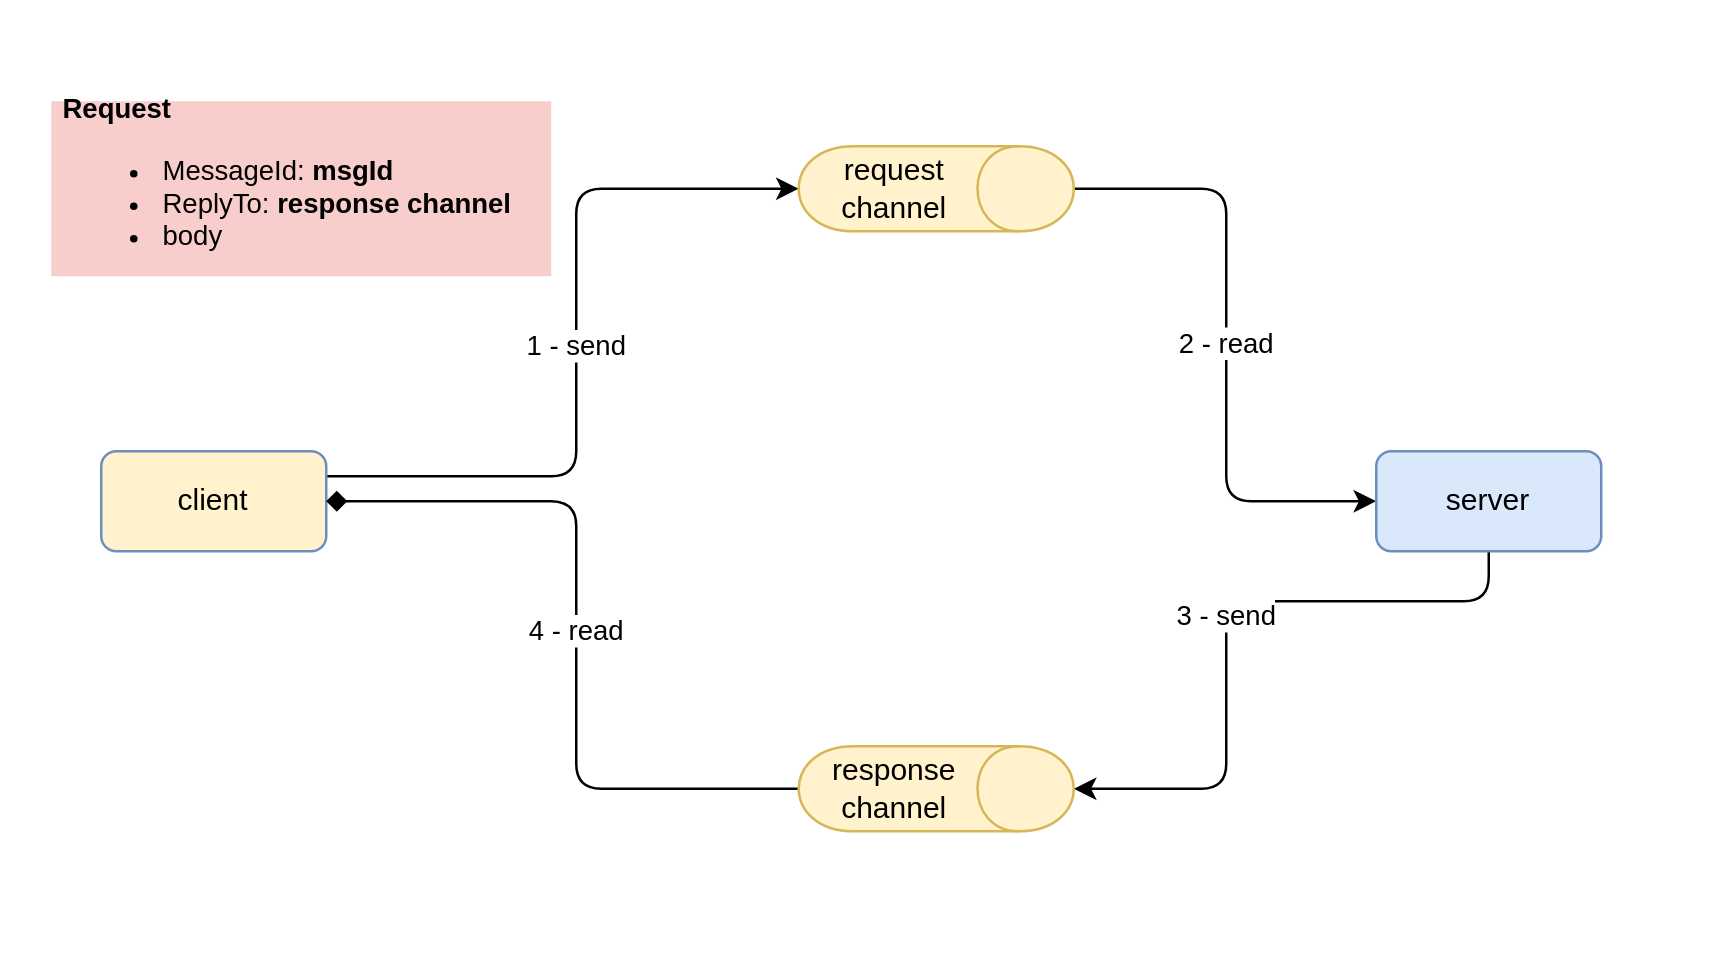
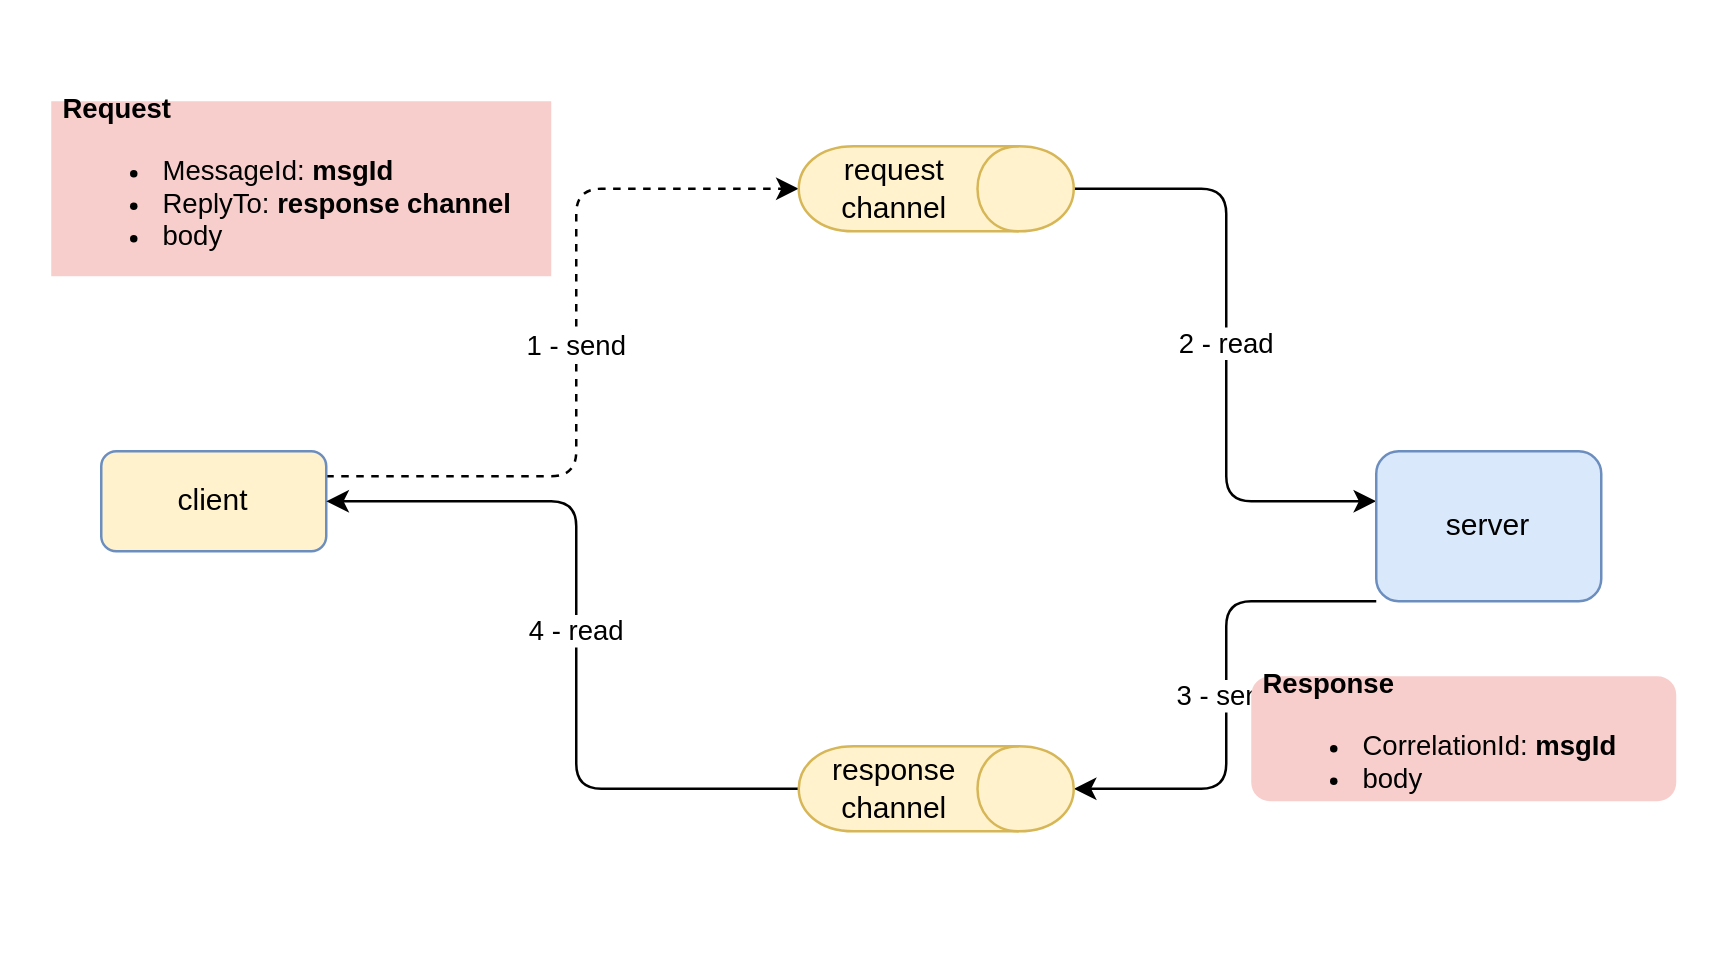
  <mxCell id="0" />
  <mxCell id="1" parent="0" />
- <mxCell id="2" value="1 - send" style="edgeStyle=orthogonalEdgeStyle;rounded=1;orthogonalLoop=1;jettySize=auto;html=1;" parent="1" source="3" target="5" edge="1"><mxGeometry relative="1" as="geometry"><Array as="points"><mxPoint x="230" y="190" /><mxPoint x="230" y="75" /></Array></mxGeometry></mxCell>
+ <mxCell id="2" value="1 - send" style="edgeStyle=orthogonalEdgeStyle;rounded=1;orthogonalLoop=1;jettySize=auto;html=1;dashed=1;" parent="1" source="3" target="5" edge="1"><mxGeometry relative="1" as="geometry"><Array as="points"><mxPoint x="230" y="190" /><mxPoint x="230" y="75" /></Array></mxGeometry></mxCell>
  <mxCell id="3" value="client" style="rounded=1;whiteSpace=wrap;html=1;fillColor=#fff2cc;strokeColor=#6c8ebf;" parent="1" vertex="1"><mxGeometry x="40" y="180" width="90" height="40" as="geometry" /></mxCell>
  <mxCell id="4" value="2 - read" style="edgeStyle=orthogonalEdgeStyle;rounded=1;orthogonalLoop=1;jettySize=auto;html=1;" parent="1" source="5" target="7" edge="1"><mxGeometry relative="1" as="geometry"><Array as="points"><mxPoint x="490" y="75" /><mxPoint x="490" y="200" /></Array></mxGeometry></mxCell>
  <mxCell id="5" value="request channel" style="shape=cylinder;whiteSpace=wrap;html=1;boundedLbl=1;backgroundOutline=1;rounded=1;strokeColor=#d6b656;fillColor=#fff2cc;rotation=90;horizontal=0;" parent="1" vertex="1"><mxGeometry x="357" y="20" width="34" height="110" as="geometry" /></mxCell>
  <mxCell id="6" value="3 - send" style="edgeStyle=orthogonalEdgeStyle;rounded=1;orthogonalLoop=1;jettySize=auto;html=1;entryX=0.5;entryY=0;entryDx=0;entryDy=0;" parent="1" source="7" target="9" edge="1"><mxGeometry relative="1" as="geometry"><Array as="points"><mxPoint x="595" y="240" /><mxPoint x="490" y="240" /><mxPoint x="490" y="315" /></Array></mxGeometry></mxCell>
- <mxCell id="7" value="server" style="rounded=1;whiteSpace=wrap;html=1;fillColor=#dae8fc;strokeColor=#6c8ebf;" parent="1" vertex="1"><mxGeometry x="550" y="180" width="90" height="40" as="geometry" /></mxCell>
- <mxCell id="8" value="4 - read" style="edgeStyle=orthogonalEdgeStyle;rounded=1;orthogonalLoop=1;jettySize=auto;html=1;endArrow=diamond;" parent="1" source="9" target="3" edge="1"><mxGeometry relative="1" as="geometry"><Array as="points"><mxPoint x="230" y="315" /><mxPoint x="230" y="200" /></Array></mxGeometry></mxCell>
+ <mxCell id="7" value="server" style="rounded=1;whiteSpace=wrap;html=1;fillColor=#dae8fc;strokeColor=#6c8ebf;" parent="1" vertex="1"><mxGeometry x="550" y="180" width="90" height="60" as="geometry" /></mxCell>
+ <mxCell id="8" value="4 - read" style="edgeStyle=orthogonalEdgeStyle;rounded=1;orthogonalLoop=1;jettySize=auto;html=1;" parent="1" source="9" target="3" edge="1"><mxGeometry relative="1" as="geometry"><Array as="points"><mxPoint x="230" y="315" /><mxPoint x="230" y="200" /></Array></mxGeometry></mxCell>
  <mxCell id="9" value="response channel" style="shape=cylinder;whiteSpace=wrap;html=1;boundedLbl=1;backgroundOutline=1;rounded=1;strokeColor=#d6b656;fillColor=#fff2cc;rotation=90;horizontal=0;" parent="1" vertex="1"><mxGeometry x="357" y="260" width="34" height="110" as="geometry" /></mxCell>
  <mxCell id="10" value="&lt;h1 style=&quot;font-size: 11px&quot;&gt;&lt;span style=&quot;font-size: 11px&quot;&gt;Request&lt;/span&gt;&lt;/h1&gt;&lt;h1 style=&quot;font-size: 11px&quot;&gt;&lt;ul style=&quot;font-size: 11px&quot;&gt;&lt;li style=&quot;font-size: 11px&quot;&gt;&lt;span style=&quot;font-size: 11px ; font-weight: normal&quot;&gt;MessageId: &lt;/span&gt;&lt;span style=&quot;font-size: 11px&quot;&gt;msgId&lt;/span&gt;&lt;/li&gt;&lt;li style=&quot;font-size: 11px&quot;&gt;&lt;span style=&quot;font-size: 11px ; font-weight: normal&quot;&gt;ReplyTo: &lt;/span&gt;&lt;span style=&quot;font-size: 11px&quot;&gt;response channel&lt;/span&gt;&lt;/li&gt;&lt;li style=&quot;font-size: 11px&quot;&gt;&lt;span style=&quot;font-size: 11px ; font-weight: normal&quot;&gt;body&lt;/span&gt;&lt;/li&gt;&lt;/ul&gt;&lt;/h1&gt;" style="text;html=1;fillColor=#f8cecc;spacing=5;spacingTop=-20;whiteSpace=wrap;overflow=hidden;rounded=0;fontSize=11;" parent="1" vertex="1"><mxGeometry x="20" y="40" width="200" height="70" as="geometry" /></mxCell>
+ <mxCell id="11" value="&lt;h1 style=&quot;font-size: 11px&quot;&gt;&lt;span style=&quot;font-size: 11px&quot;&gt;Response&lt;/span&gt;&lt;/h1&gt;&lt;h1 style=&quot;font-size: 11px&quot;&gt;&lt;ul style=&quot;font-size: 11px&quot;&gt;&lt;li style=&quot;font-size: 11px&quot;&gt;&lt;span style=&quot;font-size: 11px ; font-weight: normal&quot;&gt;CorrelationId: &lt;/span&gt;&lt;span style=&quot;font-size: 11px&quot;&gt;msgId&lt;/span&gt;&lt;/li&gt;&lt;li style=&quot;font-size: 11px&quot;&gt;&lt;span style=&quot;font-size: 11px ; font-weight: normal&quot;&gt;body&lt;/span&gt;&lt;/li&gt;&lt;/ul&gt;&lt;/h1&gt;" style="text;html=1;fillColor=#f8cecc;spacing=5;spacingTop=-20;whiteSpace=wrap;overflow=hidden;rounded=1;fontSize=11;glass=0;shadow=0;sketch=0;" parent="1" vertex="1"><mxGeometry x="500" y="270" width="170" height="50" as="geometry" /></mxCell>
